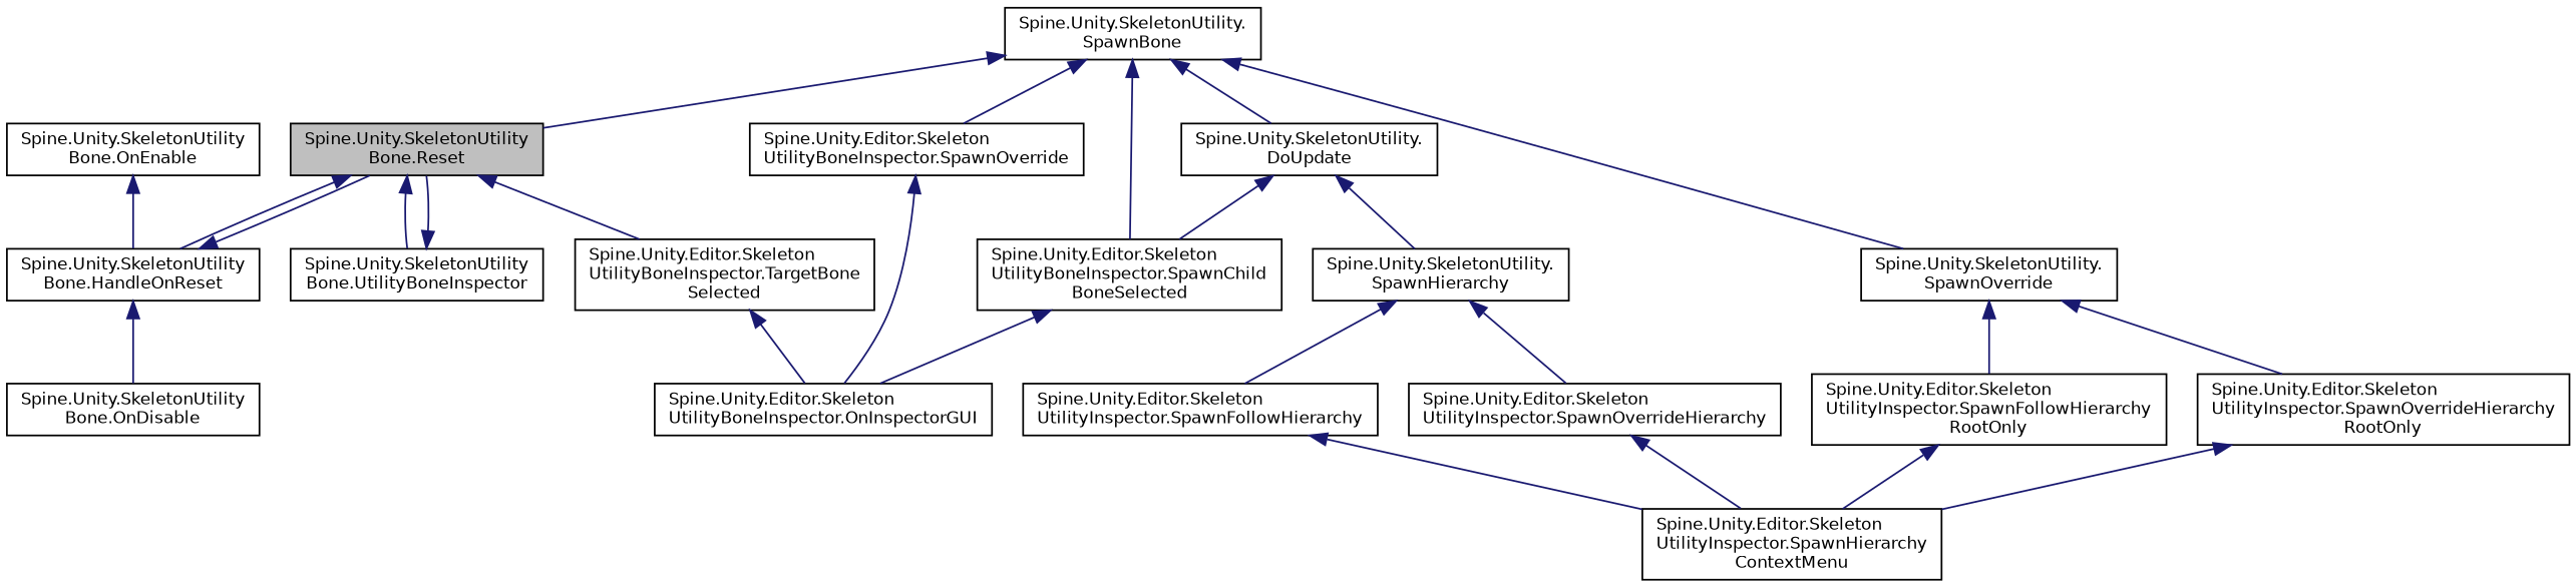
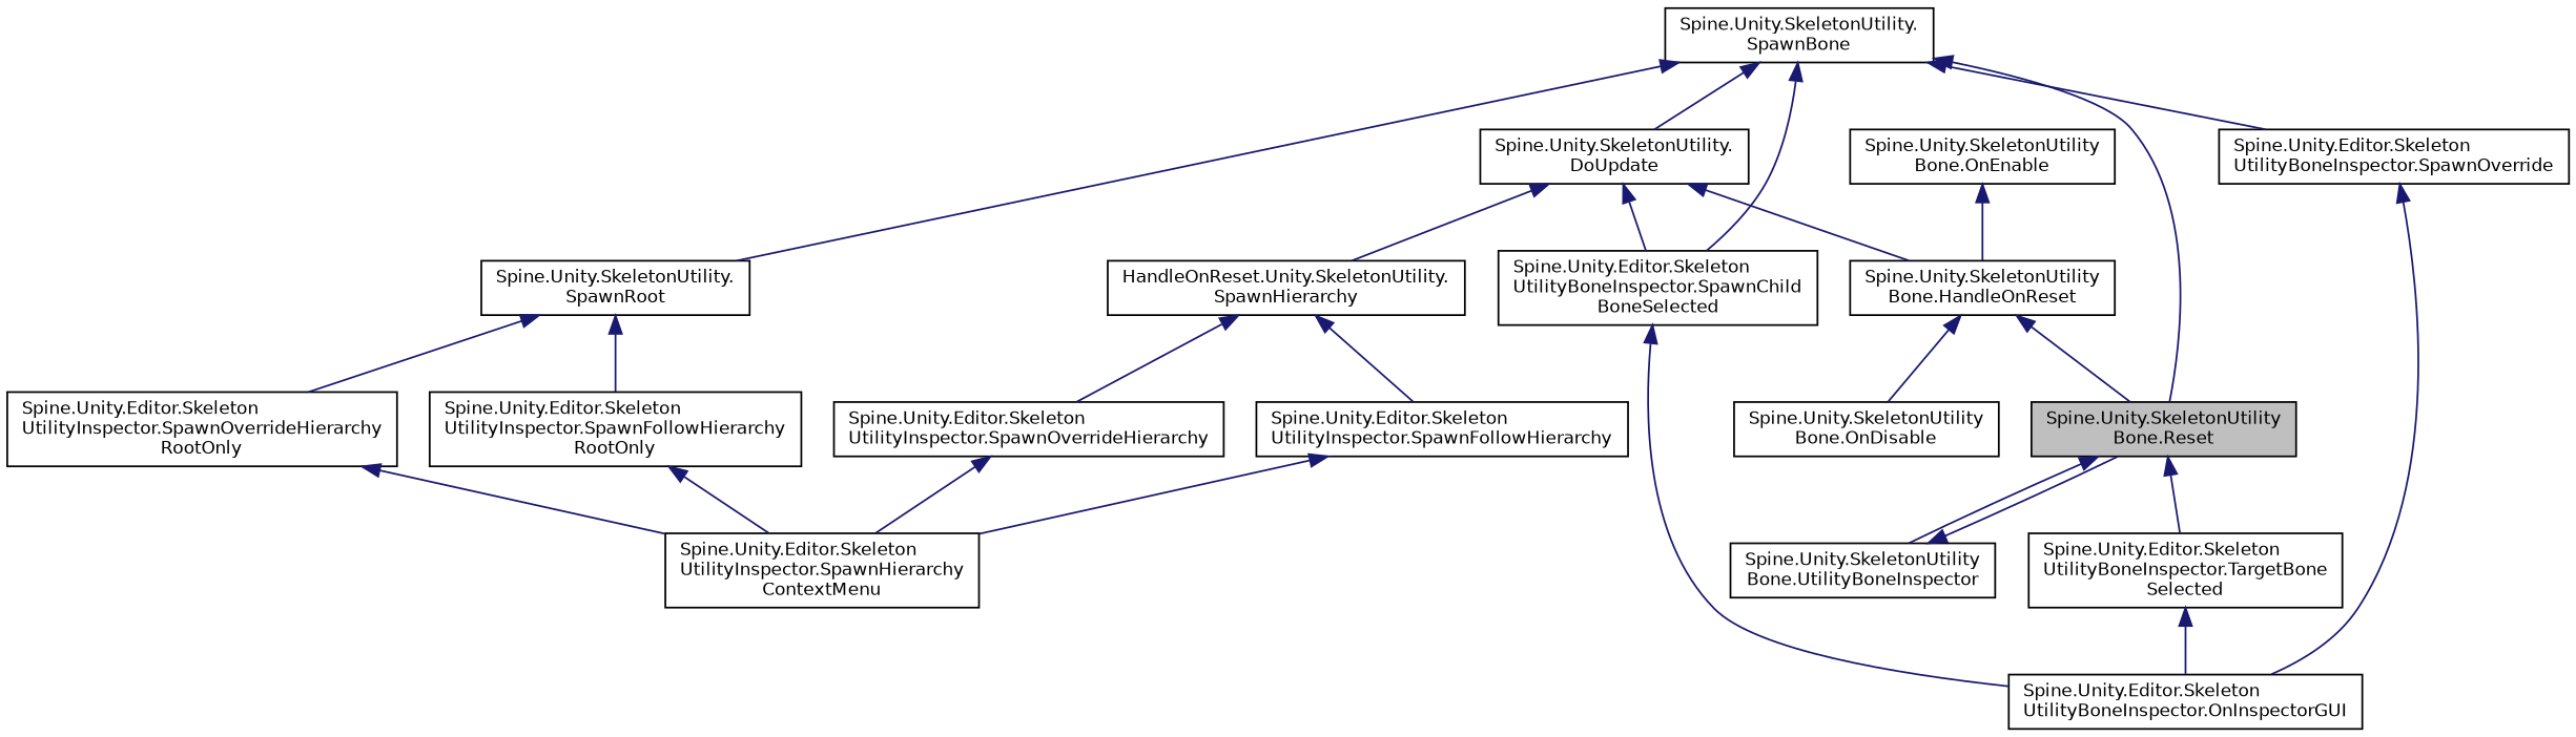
  digraph {
    rankdir=TB
    node [color=black fillcolor=white fontname=Helvetica fontsize=10 shape=record style=filled]
    edge [color=midnightblue dir=back fontname=Helvetica fontsize=10 labelfontname=Helvetica labelfontsize=10 style=solid]
    n1 [fillcolor=grey75 fontcolor=black height=0.2 label="Spine.Unity.SkeletonUtility\lBone.Reset" width=0.4]
    n2 [height=0.2 label="Spine.Unity.SkeletonUtility\lBone.UtilityBoneInspector" width=0.4]
    n3 [height=0.2 label="Spine.Unity.SkeletonUtility\lBone.HandleOnReset" width=0.4]
    n4 [height=0.2 label="Spine.Unity.Editor.Skeleton\lUtilityBoneInspector.TargetBone\lSelected" width=0.4]
    n5 [height=0.2 label="Spine.Unity.SkeletonUtility\lBone.OnDisable" width=0.4]
    n6 [height=0.2 label="Spine.Unity.SkeletonUtility.\lSpawnBone" width=0.4]
    n7 [height=0.2 label="Spine.Unity.SkeletonUtility.\lDoUpdate" width=0.4]
    n8 [height=0.2 label="Spine.Unity.Editor.Skeleton\lUtilityBoneInspector.SpawnChild\lBoneSelected" width=0.4]
    n9 [height=0.2 label="Spine.Unity.Editor.Skeleton\lUtilityBoneInspector.SpawnOverride" width=0.4]
-   n10 [height=0.2 label="Spine.Unity.SkeletonUtility.\lSpawnOverride" width=0.4]
+   n10 [height=0.2 label="Spine.Unity.SkeletonUtility.\lSpawnRoot" width=0.4]
    n11 [height=0.2 label="Spine.Unity.Editor.Skeleton\lUtilityBoneInspector.OnInspectorGUI" width=0.4]
    n12 [height=0.2 label="Spine.Unity.SkeletonUtility\lBone.OnEnable" width=0.4]
-   n13 [height=0.2 label="Spine.Unity.SkeletonUtility.\lSpawnHierarchy" width=0.4]
+   n13 [height=0.2 label="HandleOnReset.Unity.SkeletonUtility.\lSpawnHierarchy" width=0.4]
    n14 [height=0.2 label="Spine.Unity.Editor.Skeleton\lUtilityInspector.SpawnFollowHierarchy\lRootOnly" width=0.4]
    n15 [height=0.2 label="Spine.Unity.Editor.Skeleton\lUtilityInspector.SpawnOverrideHierarchy\lRootOnly" width=0.4]
    n16 [height=0.2 label="Spine.Unity.Editor.Skeleton\lUtilityInspector.SpawnFollowHierarchy" width=0.4]
    n17 [height=0.2 label="Spine.Unity.Editor.Skeleton\lUtilityInspector.SpawnOverrideHierarchy" width=0.4]
    n18 [height=0.2 label="Spine.Unity.Editor.Skeleton\lUtilityInspector.SpawnHierarchy\lContextMenu" width=0.4]
    n1 -> n2
-   n1 -> n3
+   n7 -> n3
    n1 -> n4
    n2 -> n1
    n3 -> n1
    n3 -> n5
    n4 -> n11
    n6 -> n1
    n6 -> n7
    n6 -> n8
    n6 -> n9
    n6 -> n10
    n7 -> n8
    n7 -> n13
    n8 -> n11
    n9 -> n11
    n10 -> n14
    n10 -> n15
    n12 -> n3
    n13 -> n16
    n13 -> n17
    n14 -> n18
    n15 -> n18
    n16 -> n18
    n17 -> n18
  }
